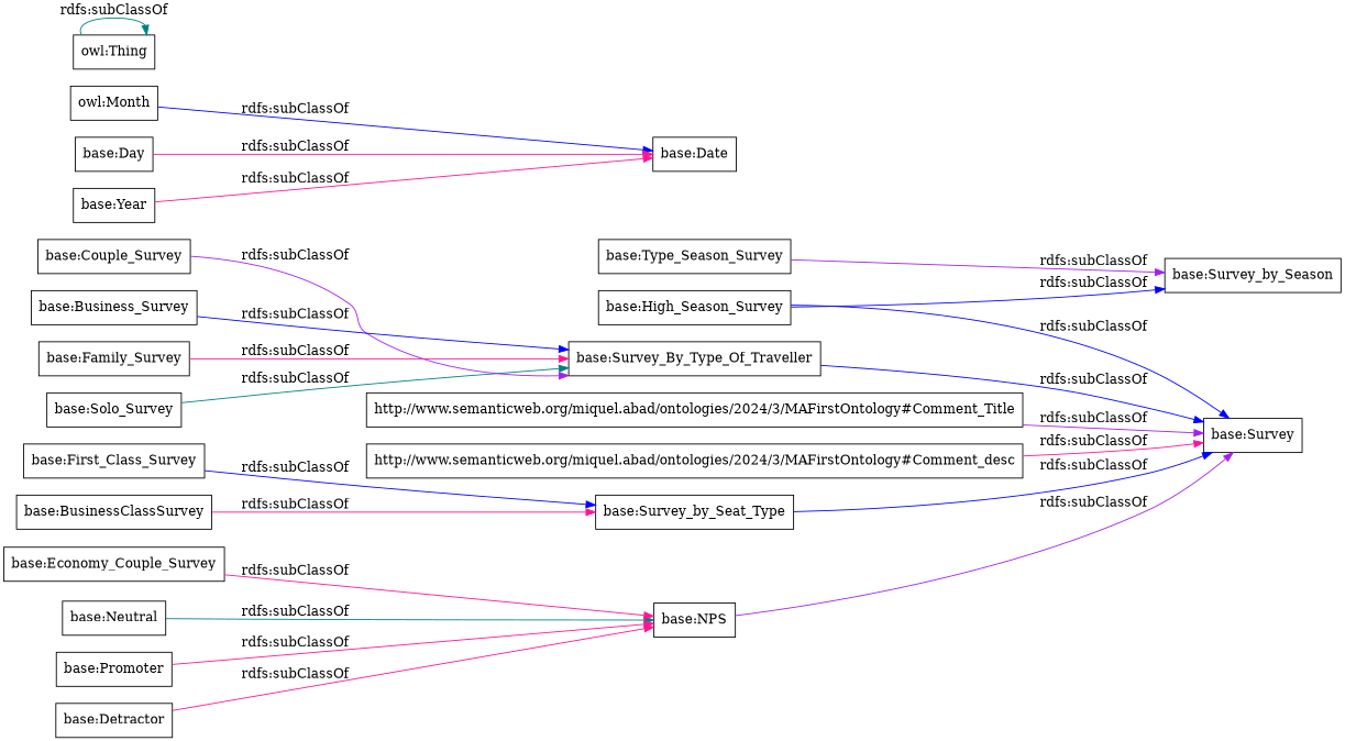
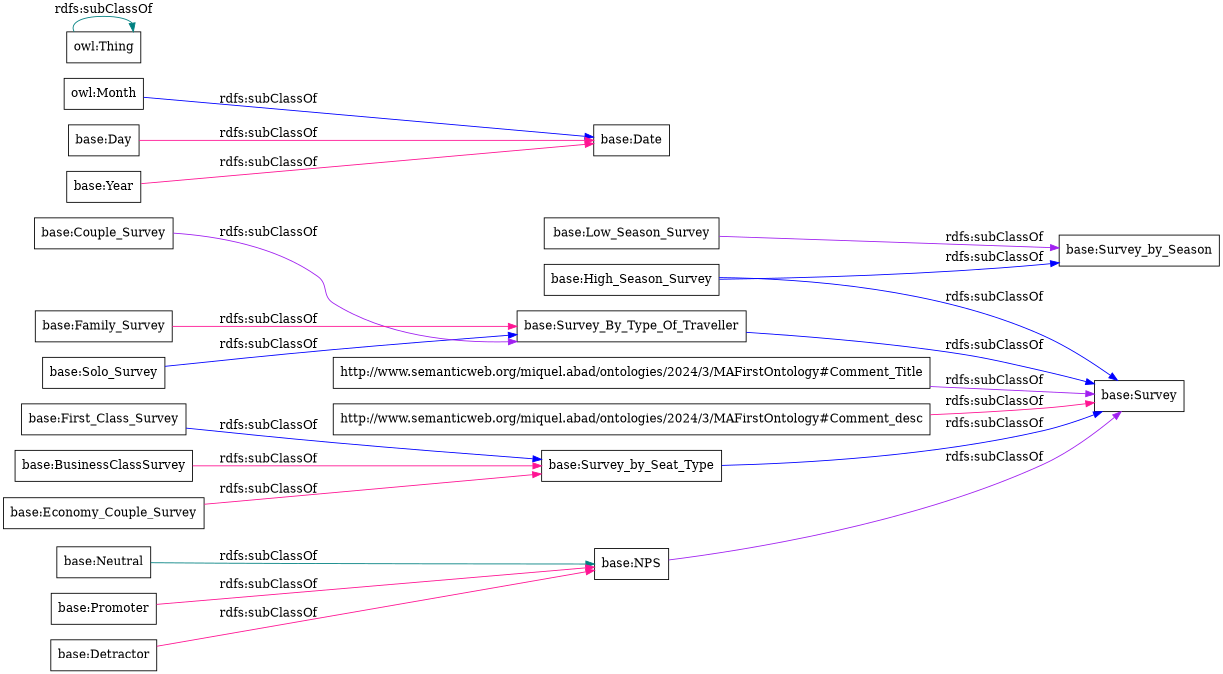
  digraph {
    rankdir=LR
    node [color=black shape=rectangle]
    edge [color=deeppink]
    "base:Neutral"
    "base:NPS"
    "base:Survey"
    "base:Detractor"
    "base:High_Season_Survey"
    "base:Survey_by_Season"
    n7 [label="owl:Month"]
    "base:Date"
    "base:Solo_Survey"
    "base:Survey_By_Type_Of_Traveller"
    "base:Survey_by_Seat_Type"
    "base:BusinessClassSurvey"
    "base:Promoter"
    "base:First_Class_Survey"
    n15 [label="base:Economy_Couple_Survey"]
    "http://www.semanticweb.org/miquel.abad/ontologies/2024/3/MAFirstOntology#Comment_Title"
    "base:Couple_Survey"
-   "base:Business_Survey"
    "base:Day"
-   "base:Low_Season_Survey" [label="base:Type_Season_Survey"]
+   "base:Low_Season_Survey"
    "http://www.semanticweb.org/miquel.abad/ontologies/2024/3/MAFirstOntology#Comment_desc"
    "base:Year"
    "base:Family_Survey"
    "owl:Thing"
    "base:Neutral" -> "base:NPS" [color=teal label="rdfs:subClassOf"]
    "base:NPS" -> "base:Survey" [color=purple label="rdfs:subClassOf"]
    "base:Detractor" -> "base:NPS" [label="rdfs:subClassOf"]
    "base:High_Season_Survey" -> "base:Survey" [color=blue label="rdfs:subClassOf"]
    "base:High_Season_Survey" -> "base:Survey_by_Season" [color=blue label="rdfs:subClassOf"]
    n7 -> "base:Date" [color=blue label="rdfs:subClassOf"]
-   "base:Solo_Survey" -> "base:Survey_By_Type_Of_Traveller" [color=teal label="rdfs:subClassOf"]
+   "base:Solo_Survey" -> "base:Survey_By_Type_Of_Traveller" [color=blue label="rdfs:subClassOf"]
    "base:Survey_By_Type_Of_Traveller" -> "base:Survey" [color=blue label="rdfs:subClassOf"]
    "base:Survey_by_Seat_Type" -> "base:Survey" [color=blue label="rdfs:subClassOf"]
    "base:BusinessClassSurvey" -> "base:Survey_by_Seat_Type" [label="rdfs:subClassOf"]
    "base:Promoter" -> "base:NPS" [label="rdfs:subClassOf"]
    "base:First_Class_Survey" -> "base:Survey_by_Seat_Type" [color=blue label="rdfs:subClassOf"]
-   n15 -> "base:NPS" [label="rdfs:subClassOf"]
+   n15 -> "base:Survey_by_Seat_Type" [label="rdfs:subClassOf"]
    "http://www.semanticweb.org/miquel.abad/ontologies/2024/3/MAFirstOntology#Comment_Title" -> "base:Survey" [color=purple label="rdfs:subClassOf"]
    "base:Couple_Survey" -> "base:Survey_By_Type_Of_Traveller" [color=purple label="rdfs:subClassOf"]
-   "base:Business_Survey" -> "base:Survey_By_Type_Of_Traveller" [color=blue label="rdfs:subClassOf"]
    "base:Day" -> "base:Date" [label="rdfs:subClassOf"]
    "base:Low_Season_Survey" -> "base:Survey_by_Season" [color=purple label="rdfs:subClassOf"]
    "http://www.semanticweb.org/miquel.abad/ontologies/2024/3/MAFirstOntology#Comment_desc" -> "base:Survey" [label="rdfs:subClassOf"]
    "base:Year" -> "base:Date" [label="rdfs:subClassOf"]
    "base:Family_Survey" -> "base:Survey_By_Type_Of_Traveller" [label="rdfs:subClassOf"]
    "owl:Thing" -> "owl:Thing" [color=teal label="rdfs:subClassOf"]
  }
